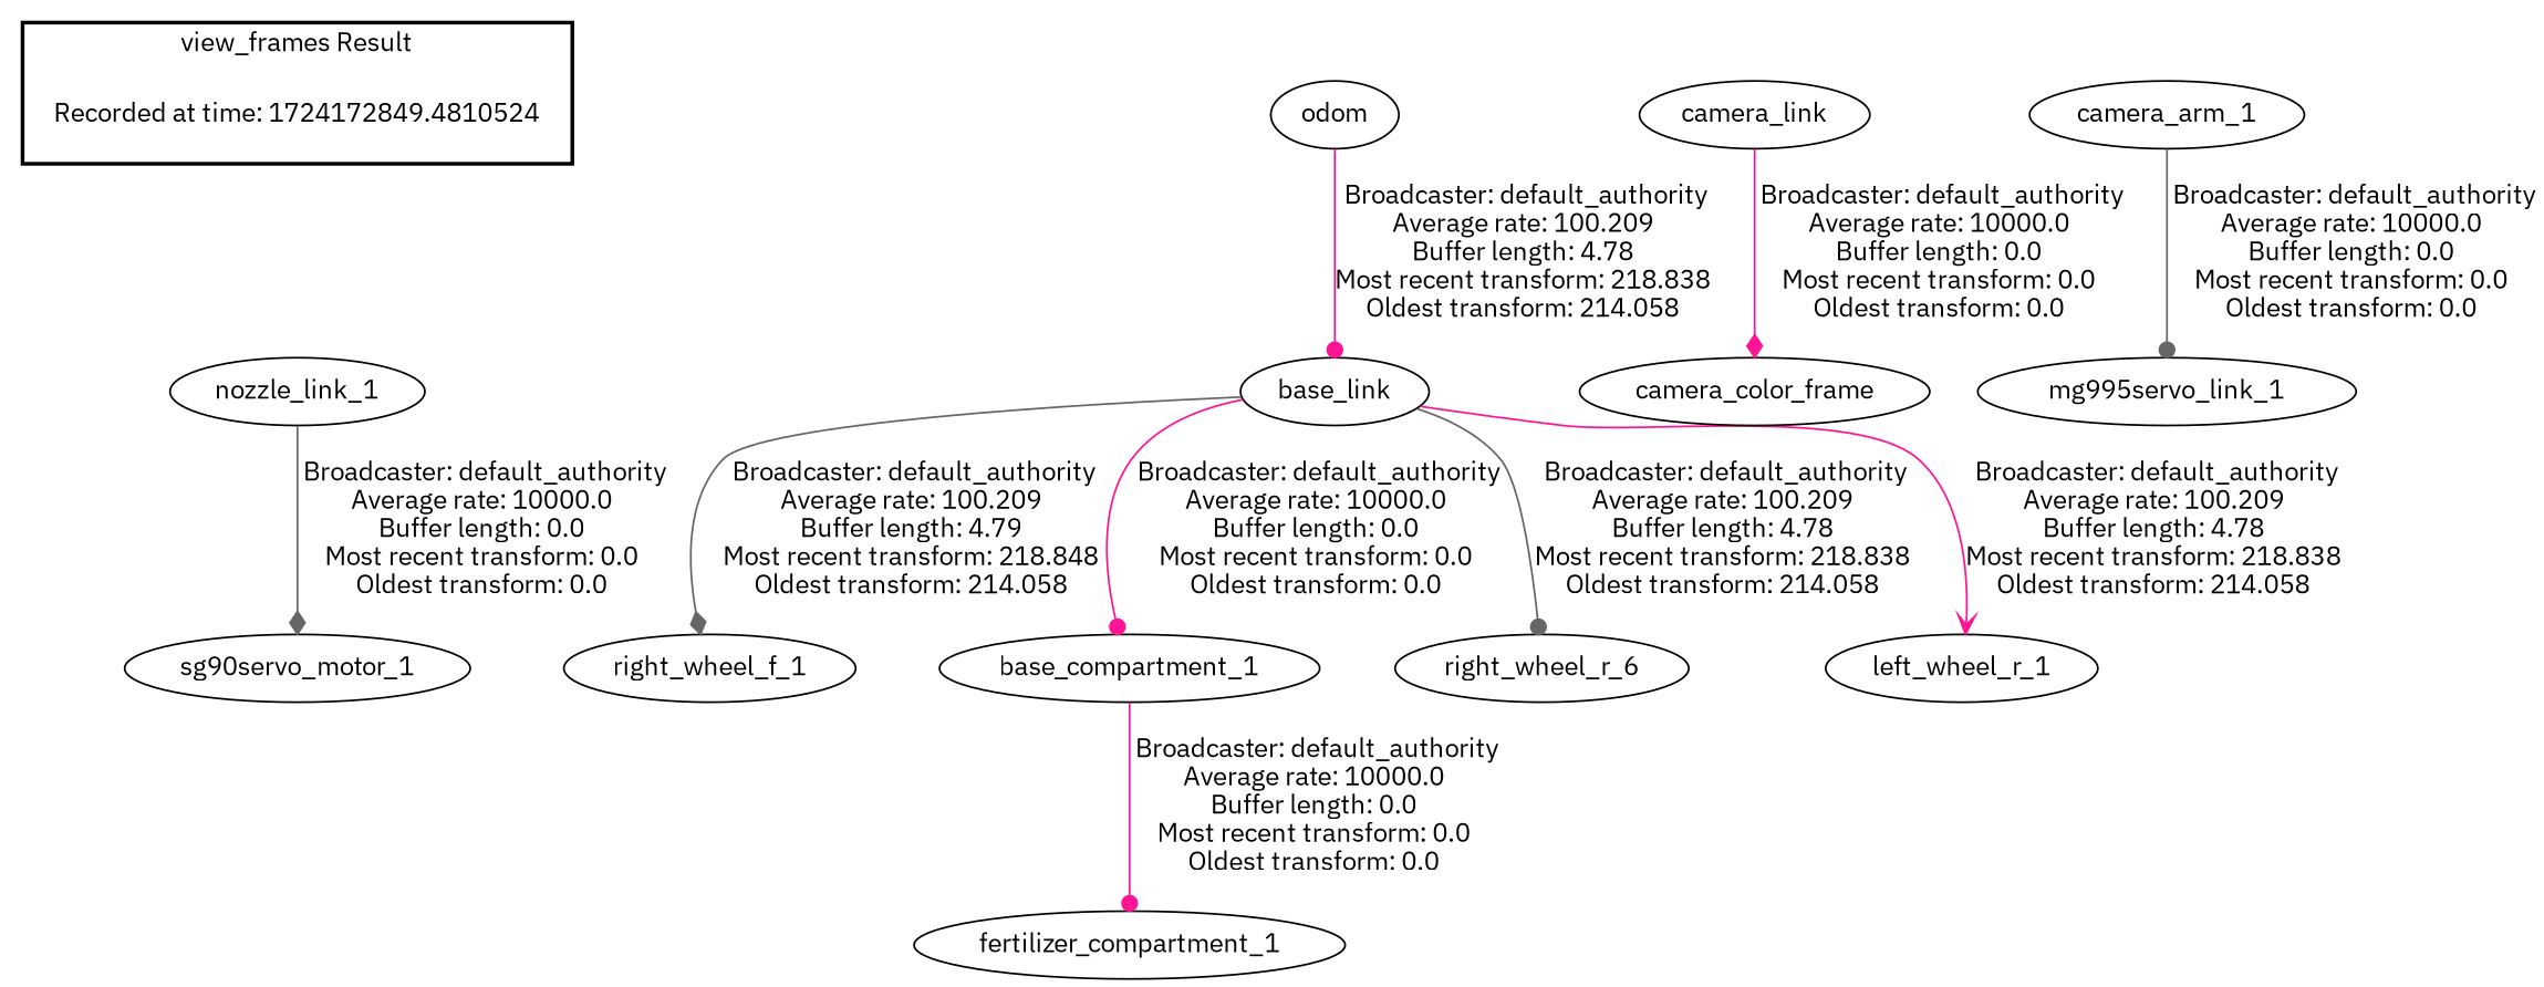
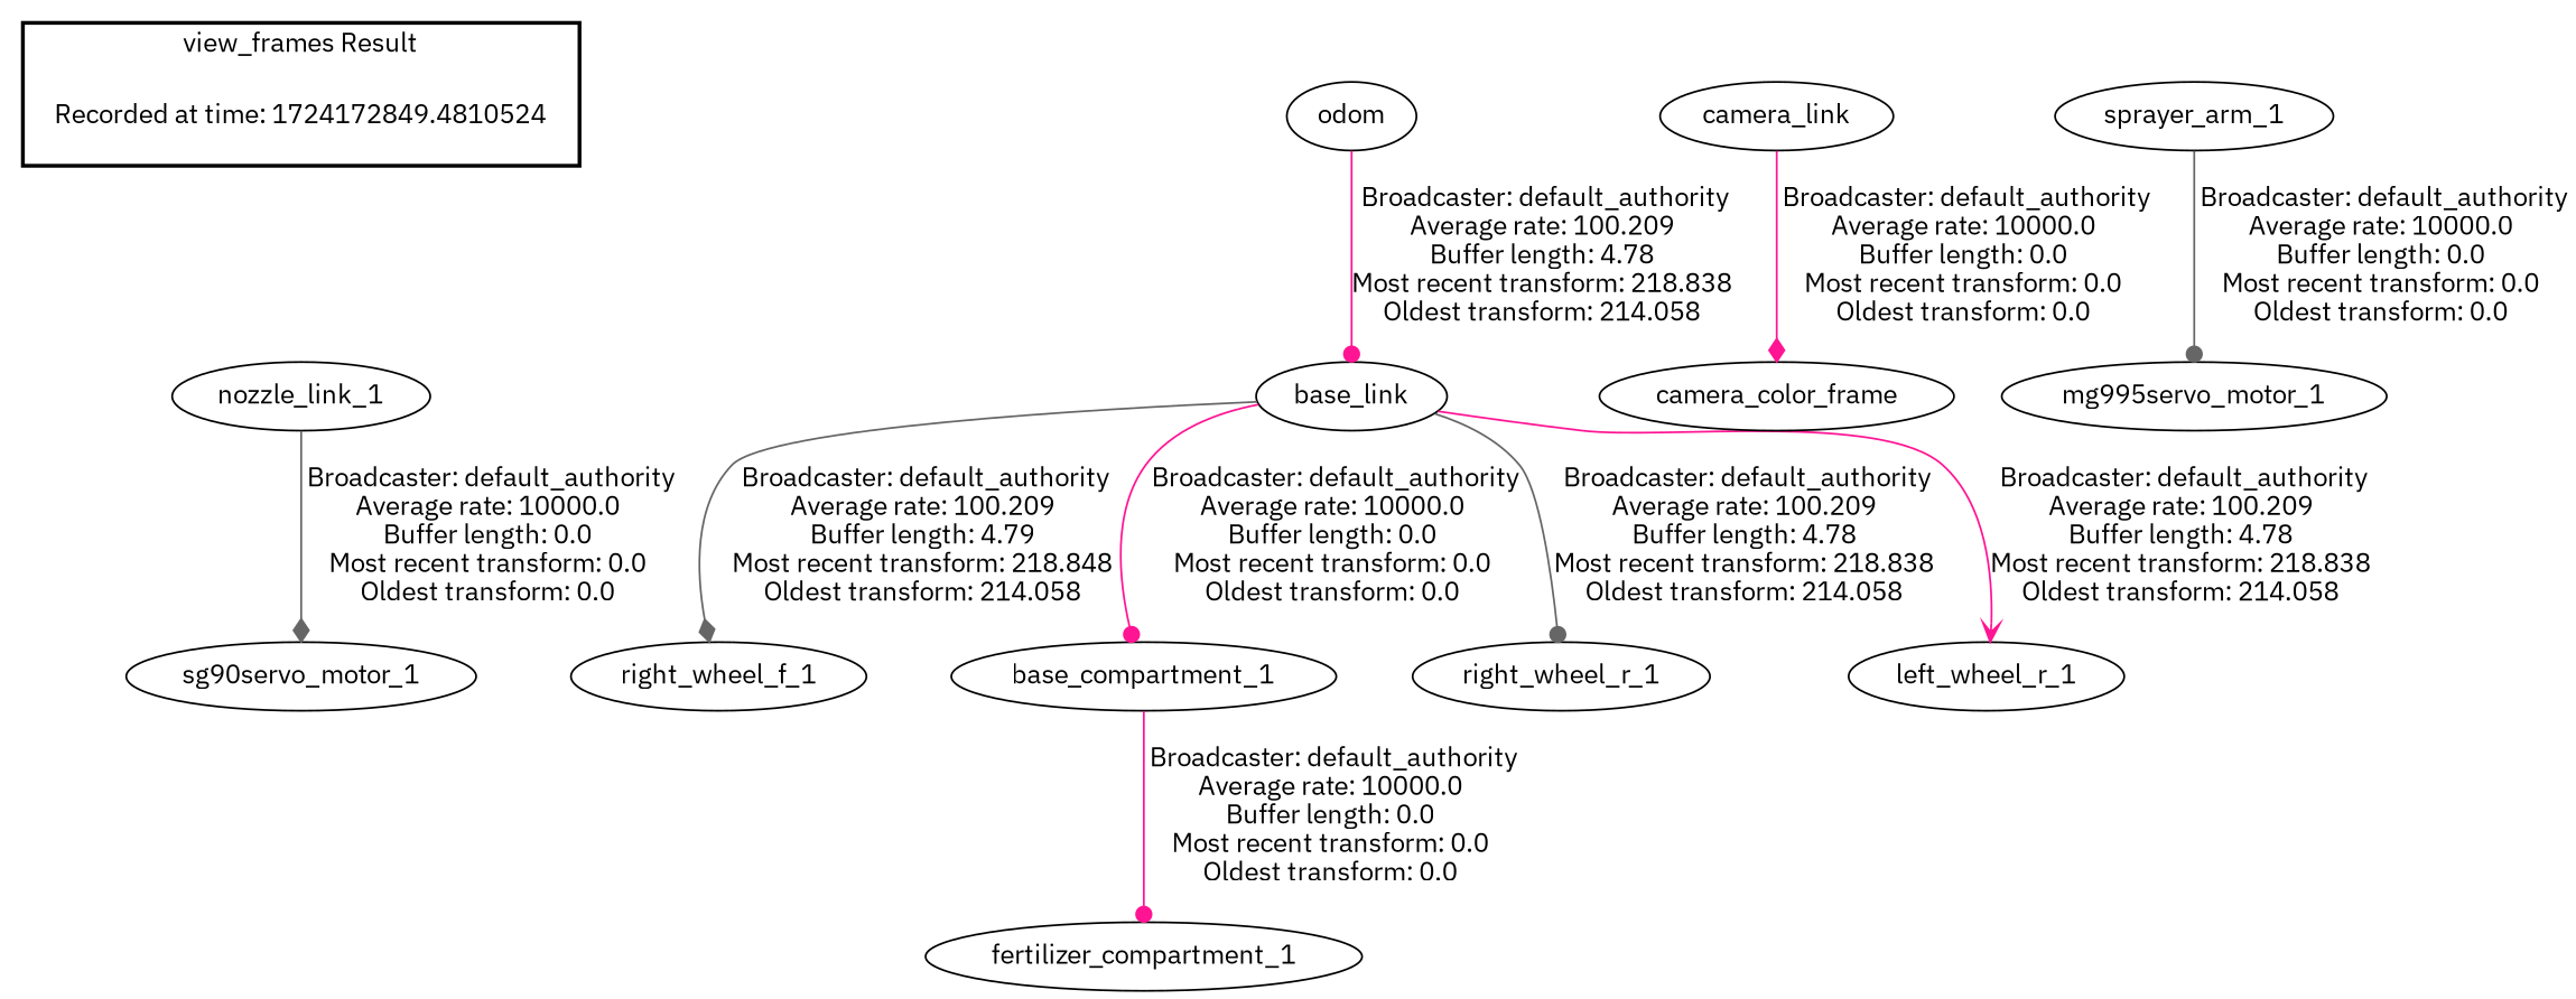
  digraph {
    fontname="IBM Plex Sans"
    node [fontname="IBM Plex Sans"]
    edge [fontname="IBM Plex Sans" arrowhead=dot color=deeppink]
    "Recorded at time: 1724172849.4810524" [shape=plaintext]
    nozzle_link_1
    base_link
    right_wheel_f_1
    base_compartment_1
-   right_wheel_r_1 [label=right_wheel_r_6]
+   right_wheel_r_1
    left_wheel_r_1
    fertilizer_compartment_1
    odom
    camera_link
    camera_color_frame
-   sprayer_arm_1 [label=camera_arm_1]
-   mg995servo_motor_1 [label=mg995servo_link_1]
+   sprayer_arm_1
+   mg995servo_motor_1
    sg90servo_motor_1
    subgraph cluster_1 {
      color=black
      label="view_frames Result"
      style=bold
      "Recorded at time: 1724172849.4810524"
    }
    "Recorded at time: 1724172849.4810524" -> nozzle_link_1 [style=invis arrowhead="" color=""]
    nozzle_link_1 -> sg90servo_motor_1 [arrowhead=diamond color=gray40 label=" Broadcaster: default_authority\nAverage rate: 10000.0\nBuffer length: 0.0\nMost recent transform: 0.0\nOldest transform: 0.0\n"]
    base_link -> right_wheel_f_1 [arrowhead=diamond color=gray40 label=" Broadcaster: default_authority\nAverage rate: 100.209\nBuffer length: 4.79\nMost recent transform: 218.848\nOldest transform: 214.058\n"]
    base_link -> base_compartment_1 [label=" Broadcaster: default_authority\nAverage rate: 10000.0\nBuffer length: 0.0\nMost recent transform: 0.0\nOldest transform: 0.0\n"]
    base_link -> right_wheel_r_1 [color=gray40 label=" Broadcaster: default_authority\nAverage rate: 100.209\nBuffer length: 4.78\nMost recent transform: 218.838\nOldest transform: 214.058\n"]
    base_link -> left_wheel_r_1 [arrowhead=vee label=" Broadcaster: default_authority\nAverage rate: 100.209\nBuffer length: 4.78\nMost recent transform: 218.838\nOldest transform: 214.058\n"]
    base_compartment_1 -> fertilizer_compartment_1 [label=" Broadcaster: default_authority\nAverage rate: 10000.0\nBuffer length: 0.0\nMost recent transform: 0.0\nOldest transform: 0.0\n"]
    odom -> base_link [label=" Broadcaster: default_authority\nAverage rate: 100.209\nBuffer length: 4.78\nMost recent transform: 218.838\nOldest transform: 214.058\n"]
    camera_link -> camera_color_frame [arrowhead=diamond label=" Broadcaster: default_authority\nAverage rate: 10000.0\nBuffer length: 0.0\nMost recent transform: 0.0\nOldest transform: 0.0\n"]
    sprayer_arm_1 -> mg995servo_motor_1 [color=gray40 label=" Broadcaster: default_authority\nAverage rate: 10000.0\nBuffer length: 0.0\nMost recent transform: 0.0\nOldest transform: 0.0\n"]
  }
